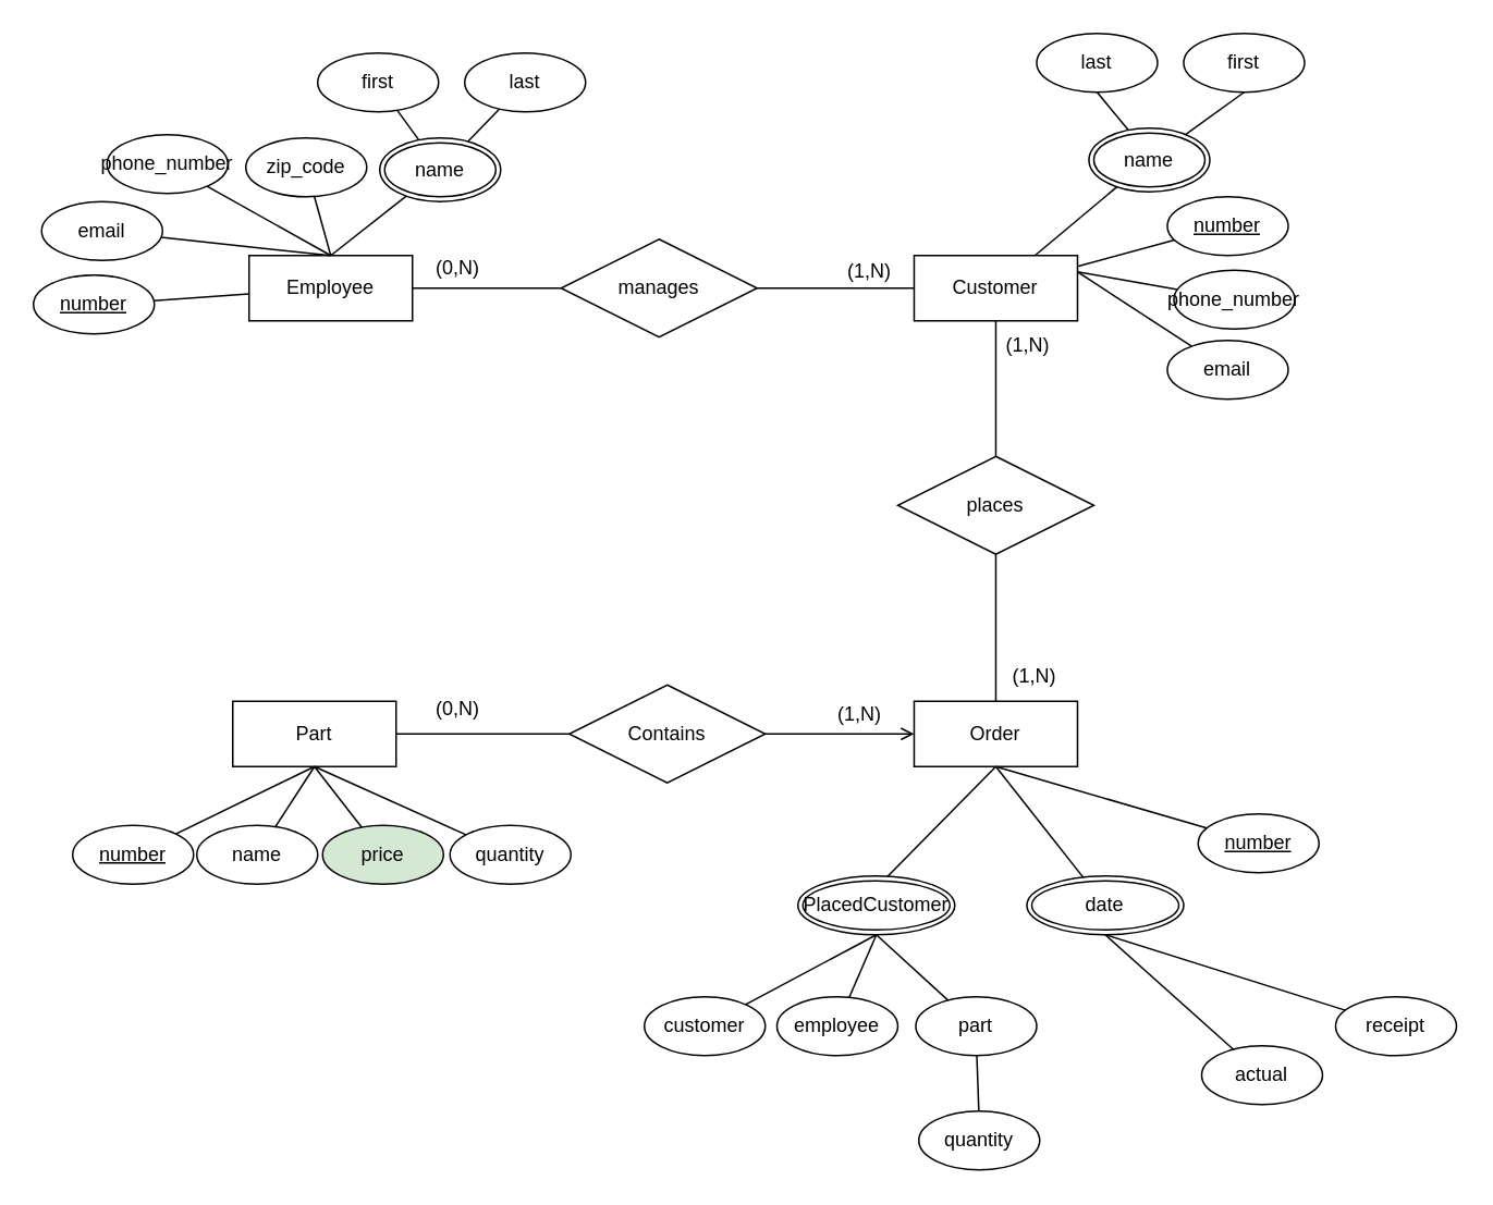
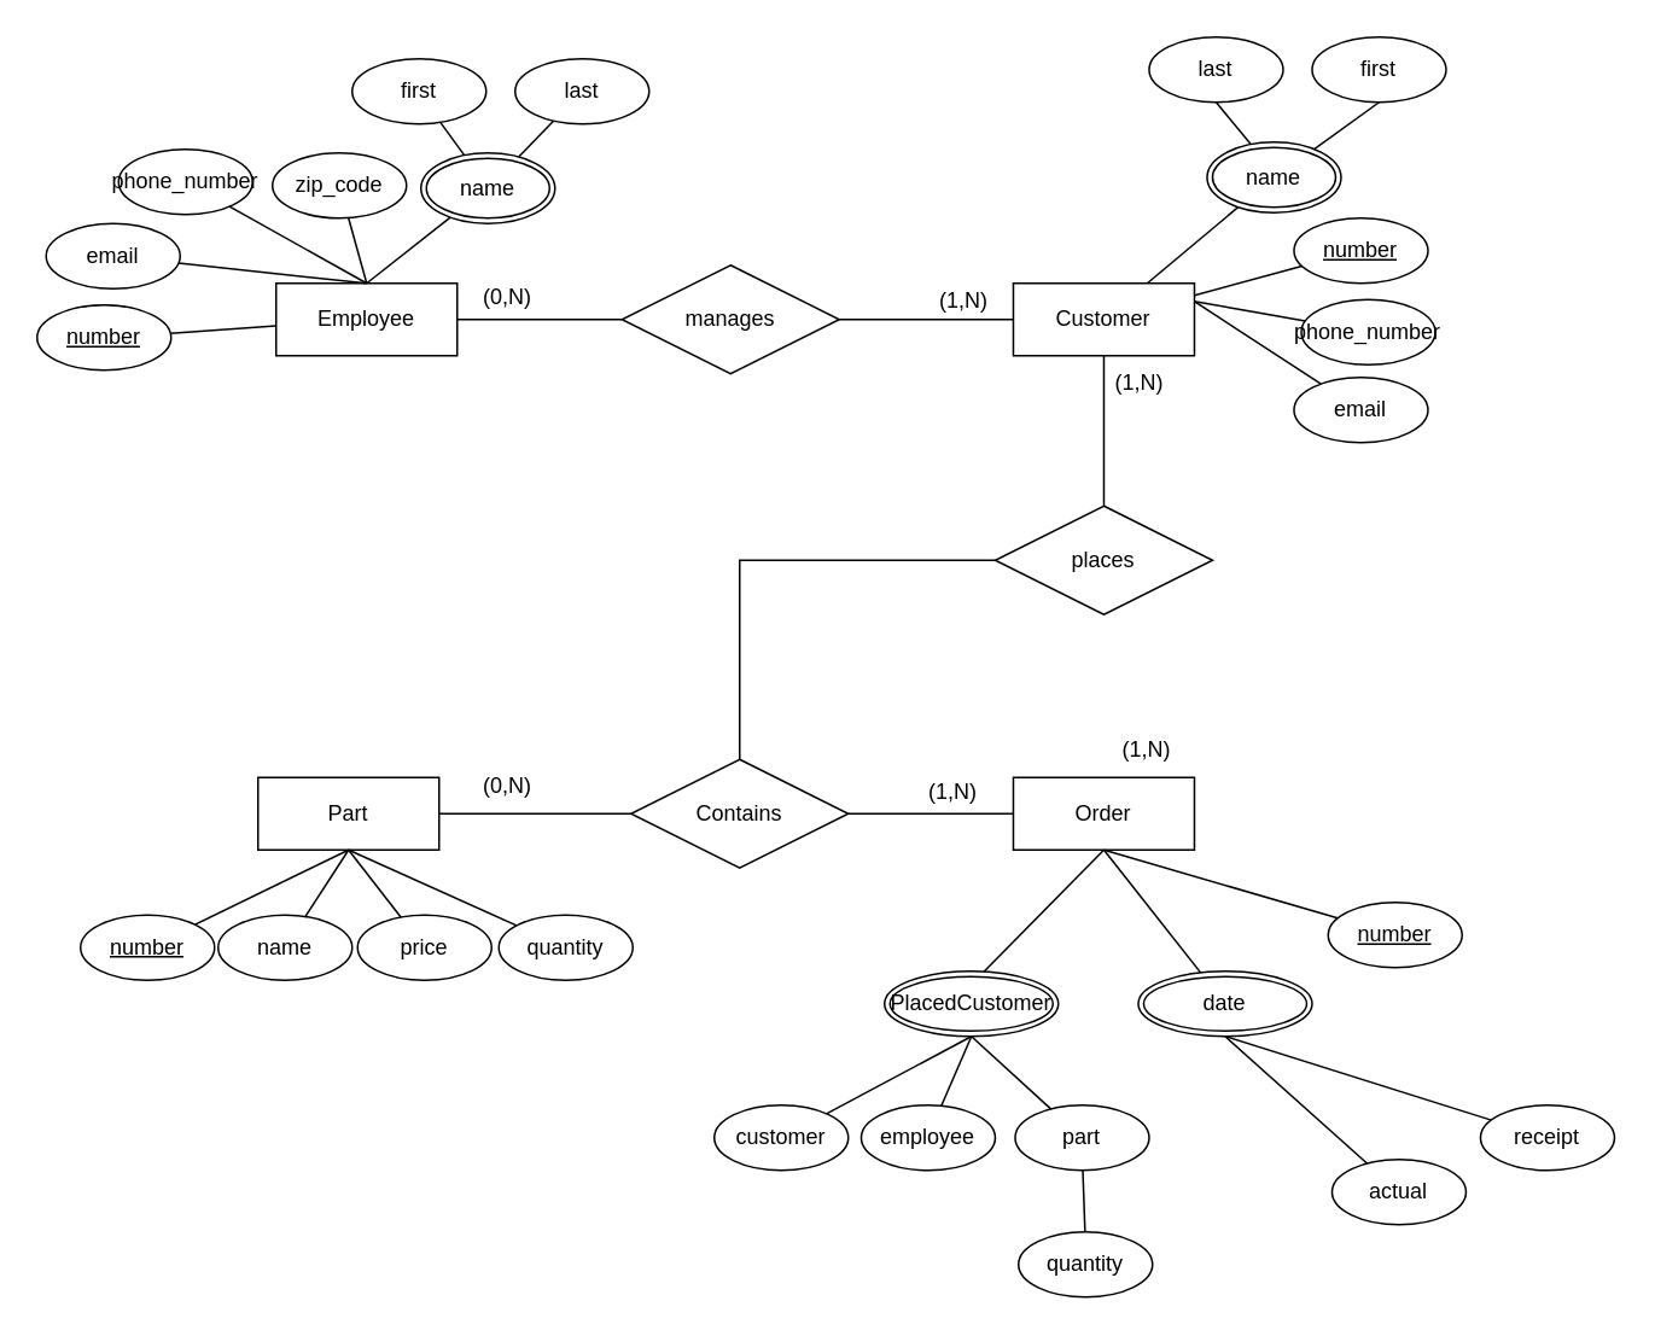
  <mxCell id="0" />
  <mxCell id="1" parent="0" />
  <mxCell id="2" style="edgeStyle=orthogonalEdgeStyle;rounded=0;orthogonalLoop=1;jettySize=auto;html=1;endArrow=none;endFill=0;" edge="1" parent="1" source="3" target="63"><mxGeometry relative="1" as="geometry" /></mxCell>
  <mxCell id="3" value="Employee" style="whiteSpace=wrap;html=1;align=center;" parent="1" vertex="1"><mxGeometry x="152" y="156" width="100" height="40" as="geometry" /></mxCell>
  <mxCell id="4" style="rounded=0;orthogonalLoop=1;jettySize=auto;html=1;entryX=0.5;entryY=0;entryDx=0;entryDy=0;endArrow=none;endFill=0;" parent="1" source="5" target="3" edge="1"><mxGeometry relative="1" as="geometry" /></mxCell>
  <mxCell id="5" value="zip_code" style="ellipse;whiteSpace=wrap;html=1;align=center;" parent="1" vertex="1"><mxGeometry x="150" y="84" width="74" height="36" as="geometry" /></mxCell>
  <mxCell id="6" style="rounded=0;orthogonalLoop=1;jettySize=auto;html=1;endArrow=none;endFill=0;entryX=0.5;entryY=0;entryDx=0;entryDy=0;" parent="1" source="7" target="3" edge="1"><mxGeometry relative="1" as="geometry" /></mxCell>
  <mxCell id="7" value="phone_number" style="ellipse;whiteSpace=wrap;html=1;align=center;" parent="1" vertex="1"><mxGeometry x="65" y="82" width="74" height="36" as="geometry" /></mxCell>
  <mxCell id="8" style="rounded=0;orthogonalLoop=1;jettySize=auto;html=1;endArrow=none;endFill=0;" parent="1" source="9" target="3" edge="1"><mxGeometry relative="1" as="geometry" /></mxCell>
  <mxCell id="9" value="&lt;u&gt;number&lt;/u&gt;" style="ellipse;whiteSpace=wrap;html=1;align=center;" parent="1" vertex="1"><mxGeometry x="20" y="168" width="74" height="36" as="geometry" /></mxCell>
  <mxCell id="10" style="rounded=0;orthogonalLoop=1;jettySize=auto;html=1;endArrow=none;endFill=0;" parent="1" source="11" target="17" edge="1"><mxGeometry relative="1" as="geometry" /></mxCell>
  <mxCell id="11" value="last" style="ellipse;whiteSpace=wrap;html=1;align=center;" parent="1" vertex="1"><mxGeometry x="284" y="32" width="74" height="36" as="geometry" /></mxCell>
  <mxCell id="12" style="rounded=0;orthogonalLoop=1;jettySize=auto;html=1;endArrow=none;endFill=0;" parent="1" source="13" target="17" edge="1"><mxGeometry relative="1" as="geometry" /></mxCell>
  <mxCell id="13" value="first" style="ellipse;whiteSpace=wrap;html=1;align=center;" parent="1" vertex="1"><mxGeometry x="194" y="32" width="74" height="36" as="geometry" /></mxCell>
  <mxCell id="14" style="rounded=0;orthogonalLoop=1;jettySize=auto;html=1;entryX=0.5;entryY=0;entryDx=0;entryDy=0;endArrow=none;endFill=0;" parent="1" source="15" target="3" edge="1"><mxGeometry relative="1" as="geometry" /></mxCell>
  <mxCell id="15" value="email" style="ellipse;whiteSpace=wrap;html=1;align=center;" parent="1" vertex="1"><mxGeometry x="25" y="123" width="74" height="36" as="geometry" /></mxCell>
  <mxCell id="16" style="rounded=0;orthogonalLoop=1;jettySize=auto;html=1;endArrow=none;endFill=0;entryX=0.5;entryY=0;entryDx=0;entryDy=0;" parent="1" source="17" target="3" edge="1"><mxGeometry relative="1" as="geometry" /></mxCell>
  <mxCell id="17" value="name" style="ellipse;shape=doubleEllipse;margin=3;whiteSpace=wrap;html=1;align=center;" parent="1" vertex="1"><mxGeometry x="232" y="84" width="74" height="39" as="geometry" /></mxCell>
  <mxCell id="18" style="edgeStyle=orthogonalEdgeStyle;rounded=0;orthogonalLoop=1;jettySize=auto;html=1;endArrow=none;endFill=0;" parent="1" source="19" target="35" edge="1"><mxGeometry relative="1" as="geometry" /></mxCell>
  <mxCell id="19" value="Customer" style="whiteSpace=wrap;html=1;align=center;" parent="1" vertex="1"><mxGeometry x="559.15" y="156" width="100" height="40" as="geometry" /></mxCell>
  <mxCell id="20" style="rounded=0;orthogonalLoop=1;jettySize=auto;html=1;endArrow=none;endFill=0;exitX=0.5;exitY=1;exitDx=0;exitDy=0;" parent="1" source="25" target="23" edge="1"><mxGeometry relative="1" as="geometry"><mxPoint x="739.15" y="60" as="sourcePoint" /></mxGeometry></mxCell>
  <mxCell id="21" style="rounded=0;orthogonalLoop=1;jettySize=auto;html=1;endArrow=none;endFill=0;exitX=0.5;exitY=1;exitDx=0;exitDy=0;" parent="1" source="24" edge="1"><mxGeometry relative="1" as="geometry"><mxPoint x="672.15" y="57" as="sourcePoint" /><mxPoint x="690.15" y="79" as="targetPoint" /></mxGeometry></mxCell>
  <mxCell id="22" style="rounded=0;orthogonalLoop=1;jettySize=auto;html=1;endArrow=none;endFill=0;" parent="1" source="23" target="19" edge="1"><mxGeometry relative="1" as="geometry" /></mxCell>
  <mxCell id="23" value="name" style="ellipse;shape=doubleEllipse;margin=3;whiteSpace=wrap;html=1;align=center;" parent="1" vertex="1"><mxGeometry x="666.15" y="78" width="74" height="39" as="geometry" /></mxCell>
  <mxCell id="24" value="last" style="ellipse;whiteSpace=wrap;html=1;align=center;" parent="1" vertex="1"><mxGeometry x="634.15" y="20" width="74" height="36" as="geometry" /></mxCell>
  <mxCell id="25" value="first" style="ellipse;whiteSpace=wrap;html=1;align=center;" parent="1" vertex="1"><mxGeometry x="724.15" y="20" width="74" height="36" as="geometry" /></mxCell>
  <mxCell id="26" style="rounded=0;orthogonalLoop=1;jettySize=auto;html=1;endArrow=none;endFill=0;" parent="1" source="27" target="19" edge="1"><mxGeometry relative="1" as="geometry" /></mxCell>
  <mxCell id="27" value="&lt;u&gt;number&lt;/u&gt;" style="ellipse;whiteSpace=wrap;html=1;align=center;" parent="1" vertex="1"><mxGeometry x="714.15" y="120" width="74" height="36" as="geometry" /></mxCell>
  <mxCell id="28" style="rounded=0;orthogonalLoop=1;jettySize=auto;html=1;entryX=1;entryY=0.25;entryDx=0;entryDy=0;endArrow=none;endFill=0;" parent="1" source="29" target="19" edge="1"><mxGeometry relative="1" as="geometry" /></mxCell>
  <mxCell id="29" value="phone_number" style="ellipse;whiteSpace=wrap;html=1;align=center;" parent="1" vertex="1"><mxGeometry x="718.15" y="165" width="74" height="36" as="geometry" /></mxCell>
  <mxCell id="30" style="rounded=0;orthogonalLoop=1;jettySize=auto;html=1;entryX=1;entryY=0.25;entryDx=0;entryDy=0;endArrow=none;endFill=0;" parent="1" source="31" target="19" edge="1"><mxGeometry relative="1" as="geometry" /></mxCell>
  <mxCell id="31" value="email" style="ellipse;whiteSpace=wrap;html=1;align=center;" parent="1" vertex="1"><mxGeometry x="714.15" y="208" width="74" height="36" as="geometry" /></mxCell>
  <mxCell id="32" style="rounded=0;orthogonalLoop=1;jettySize=auto;html=1;endArrow=none;endFill=0;exitX=0.5;exitY=1;exitDx=0;exitDy=0;" parent="1" source="33" edge="1"><mxGeometry relative="1" as="geometry"><mxPoint x="542.004" y="537.146" as="targetPoint" /></mxGeometry></mxCell>
  <mxCell id="33" value="Order" style="whiteSpace=wrap;html=1;align=center;" parent="1" vertex="1"><mxGeometry x="559.15" y="429" width="100" height="40" as="geometry" /></mxCell>
- <mxCell id="34" style="edgeStyle=orthogonalEdgeStyle;rounded=0;orthogonalLoop=1;jettySize=auto;html=1;endArrow=none;endFill=0;" parent="1" source="35" target="33" edge="1"><mxGeometry relative="1" as="geometry" /></mxCell>
+ <mxCell id="34" style="edgeStyle=orthogonalEdgeStyle;rounded=0;orthogonalLoop=1;jettySize=auto;html=1;endArrow=none;endFill=0;" parent="1" source="35" target="70" edge="1"><mxGeometry relative="1" as="geometry" /></mxCell>
  <mxCell id="35" value="places" style="shape=rhombus;perimeter=rhombusPerimeter;whiteSpace=wrap;html=1;align=center;" parent="1" vertex="1"><mxGeometry x="549.15" y="279" width="120" height="60" as="geometry" /></mxCell>
  <mxCell id="36" value="PlacedCustomer" style="ellipse;shape=doubleEllipse;margin=3;whiteSpace=wrap;html=1;align=center;" parent="1" vertex="1"><mxGeometry x="488" y="536" width="96" height="36" as="geometry" /></mxCell>
  <mxCell id="37" style="rounded=0;orthogonalLoop=1;jettySize=auto;html=1;endArrow=none;endFill=0;entryX=0.5;entryY=1;entryDx=0;entryDy=0;" parent="1" source="38" target="36" edge="1"><mxGeometry relative="1" as="geometry" /></mxCell>
  <mxCell id="38" value="customer" style="ellipse;whiteSpace=wrap;html=1;align=center;" parent="1" vertex="1"><mxGeometry x="394" y="610" width="74" height="36" as="geometry" /></mxCell>
  <mxCell id="39" style="rounded=0;orthogonalLoop=1;jettySize=auto;html=1;entryX=0.5;entryY=1;entryDx=0;entryDy=0;endArrow=none;endFill=0;" parent="1" source="40" target="36" edge="1"><mxGeometry relative="1" as="geometry" /></mxCell>
  <mxCell id="40" value="employee" style="ellipse;whiteSpace=wrap;html=1;align=center;" parent="1" vertex="1"><mxGeometry x="475.15" y="610" width="74" height="36" as="geometry" /></mxCell>
  <mxCell id="41" style="rounded=0;orthogonalLoop=1;jettySize=auto;html=1;entryX=0.5;entryY=1;entryDx=0;entryDy=0;endArrow=none;endFill=0;" parent="1" source="43" target="36" edge="1"><mxGeometry relative="1" as="geometry" /></mxCell>
  <mxCell id="42" style="rounded=0;orthogonalLoop=1;jettySize=auto;html=1;endArrow=none;endFill=0;" edge="1" parent="1" source="43" target="66"><mxGeometry relative="1" as="geometry" /></mxCell>
  <mxCell id="43" value="part" style="ellipse;whiteSpace=wrap;html=1;align=center;" parent="1" vertex="1"><mxGeometry x="560.15" y="610" width="74" height="36" as="geometry" /></mxCell>
  <mxCell id="44" style="rounded=0;orthogonalLoop=1;jettySize=auto;html=1;endArrow=none;endFill=0;exitX=0.5;exitY=1;exitDx=0;exitDy=0;" parent="1" source="45" target="47" edge="1"><mxGeometry relative="1" as="geometry" /></mxCell>
  <mxCell id="45" value="date" style="ellipse;shape=doubleEllipse;margin=3;whiteSpace=wrap;html=1;align=center;" parent="1" vertex="1"><mxGeometry x="628.15" y="536" width="96" height="36" as="geometry" /></mxCell>
  <mxCell id="46" style="rounded=0;orthogonalLoop=1;jettySize=auto;html=1;entryX=0.5;entryY=1;entryDx=0;entryDy=0;endArrow=none;endFill=0;" parent="1" source="45" target="33" edge="1"><mxGeometry relative="1" as="geometry" /></mxCell>
  <mxCell id="47" value="actual" style="ellipse;whiteSpace=wrap;html=1;align=center;" parent="1" vertex="1"><mxGeometry x="735.15" y="640" width="74" height="36" as="geometry" /></mxCell>
  <mxCell id="48" style="rounded=0;orthogonalLoop=1;jettySize=auto;html=1;endArrow=none;endFill=0;entryX=0.5;entryY=1;entryDx=0;entryDy=0;" parent="1" source="49" target="45" edge="1"><mxGeometry relative="1" as="geometry" /></mxCell>
  <mxCell id="49" value="receipt" style="ellipse;whiteSpace=wrap;html=1;align=center;" parent="1" vertex="1"><mxGeometry x="817.15" y="610" width="74" height="36" as="geometry" /></mxCell>
  <mxCell id="50" style="edgeStyle=orthogonalEdgeStyle;rounded=0;orthogonalLoop=1;jettySize=auto;html=1;endArrow=none;endFill=0;" edge="1" parent="1" source="51" target="70"><mxGeometry relative="1" as="geometry" /></mxCell>
  <mxCell id="51" value="Part" style="whiteSpace=wrap;html=1;align=center;" parent="1" vertex="1"><mxGeometry x="142" y="429" width="100" height="40" as="geometry" /></mxCell>
  <mxCell id="52" style="rounded=0;orthogonalLoop=1;jettySize=auto;html=1;endArrow=none;endFill=0;entryX=0.5;entryY=1;entryDx=0;entryDy=0;" parent="1" source="53" target="51" edge="1"><mxGeometry relative="1" as="geometry" /></mxCell>
  <mxCell id="53" value="&lt;u&gt;number&lt;/u&gt;" style="ellipse;whiteSpace=wrap;html=1;align=center;" parent="1" vertex="1"><mxGeometry x="44" y="505" width="74" height="36" as="geometry" /></mxCell>
  <mxCell id="54" style="rounded=0;orthogonalLoop=1;jettySize=auto;html=1;endArrow=none;endFill=0;entryX=0.5;entryY=1;entryDx=0;entryDy=0;" parent="1" source="55" target="51" edge="1"><mxGeometry relative="1" as="geometry" /></mxCell>
  <mxCell id="55" value="quantity" style="ellipse;whiteSpace=wrap;html=1;align=center;" parent="1" vertex="1"><mxGeometry x="275" y="505" width="74" height="36" as="geometry" /></mxCell>
  <mxCell id="56" style="rounded=0;orthogonalLoop=1;jettySize=auto;html=1;entryX=0.5;entryY=1;entryDx=0;entryDy=0;endArrow=none;endFill=0;" parent="1" source="57" target="51" edge="1"><mxGeometry relative="1" as="geometry" /></mxCell>
  <mxCell id="57" value="name" style="ellipse;whiteSpace=wrap;html=1;align=center;" parent="1" vertex="1"><mxGeometry x="120" y="505" width="74" height="36" as="geometry" /></mxCell>
  <mxCell id="58" style="rounded=0;orthogonalLoop=1;jettySize=auto;html=1;entryX=0.5;entryY=1;entryDx=0;entryDy=0;endArrow=none;endFill=0;" parent="1" source="59" target="51" edge="1"><mxGeometry relative="1" as="geometry" /></mxCell>
- <mxCell id="59" value="price" style="ellipse;whiteSpace=wrap;html=1;align=center;fillColor=#d5e8d4;" parent="1" vertex="1"><mxGeometry x="197" y="505" width="74" height="36" as="geometry" /></mxCell>
+ <mxCell id="59" value="price" style="ellipse;whiteSpace=wrap;html=1;align=center;" parent="1" vertex="1"><mxGeometry x="197" y="505" width="74" height="36" as="geometry" /></mxCell>
  <mxCell id="60" style="rounded=0;orthogonalLoop=1;jettySize=auto;html=1;entryX=0.5;entryY=1;entryDx=0;entryDy=0;endArrow=none;endFill=0;" parent="1" source="61" target="33" edge="1"><mxGeometry relative="1" as="geometry" /></mxCell>
  <mxCell id="61" value="&lt;u&gt;number&lt;/u&gt;" style="ellipse;whiteSpace=wrap;html=1;align=center;" parent="1" vertex="1"><mxGeometry x="733" y="498" width="74" height="36" as="geometry" /></mxCell>
  <mxCell id="62" style="edgeStyle=orthogonalEdgeStyle;rounded=0;orthogonalLoop=1;jettySize=auto;html=1;endArrow=none;endFill=0;" edge="1" parent="1" source="63" target="19"><mxGeometry relative="1" as="geometry" /></mxCell>
  <mxCell id="63" value="manages" style="shape=rhombus;perimeter=rhombusPerimeter;whiteSpace=wrap;html=1;align=center;" vertex="1" parent="1"><mxGeometry x="343" y="146" width="120" height="60" as="geometry" /></mxCell>
  <mxCell id="64" value="(0,N)" style="text;html=1;align=center;verticalAlign=middle;whiteSpace=wrap;rounded=0;" vertex="1" parent="1"><mxGeometry x="250" y="149" width="60" height="30" as="geometry" /></mxCell>
  <mxCell id="65" value="(1,N)" style="text;html=1;align=center;verticalAlign=middle;whiteSpace=wrap;rounded=0;" vertex="1" parent="1"><mxGeometry x="502" y="151" width="60" height="30" as="geometry" /></mxCell>
  <mxCell id="66" value="quantity" style="ellipse;whiteSpace=wrap;html=1;align=center;" vertex="1" parent="1"><mxGeometry x="562" y="680" width="74" height="36" as="geometry" /></mxCell>
  <mxCell id="67" value="(1,N)" style="text;html=1;align=center;verticalAlign=middle;whiteSpace=wrap;rounded=0;" vertex="1" parent="1"><mxGeometry x="599.15" y="196" width="59.85" height="30" as="geometry" /></mxCell>
  <mxCell id="68" value="(1,N)" style="text;html=1;align=center;verticalAlign=middle;whiteSpace=wrap;rounded=0;" vertex="1" parent="1"><mxGeometry x="603.3" y="399" width="59.85" height="30" as="geometry" /></mxCell>
- <mxCell id="69" style="edgeStyle=orthogonalEdgeStyle;rounded=0;orthogonalLoop=1;jettySize=auto;html=1;entryX=0;entryY=0.5;entryDx=0;entryDy=0;endArrow=open;endFill=0;" edge="1" parent="1" source="70" target="33"><mxGeometry relative="1" as="geometry" /></mxCell>
+ <mxCell id="69" style="edgeStyle=orthogonalEdgeStyle;rounded=0;orthogonalLoop=1;jettySize=auto;html=1;entryX=0;entryY=0.5;entryDx=0;entryDy=0;endArrow=none;endFill=0;" edge="1" parent="1" source="70" target="33"><mxGeometry relative="1" as="geometry" /></mxCell>
  <mxCell id="70" value="Contains" style="shape=rhombus;perimeter=rhombusPerimeter;whiteSpace=wrap;html=1;align=center;" vertex="1" parent="1"><mxGeometry x="348" y="419" width="120" height="60" as="geometry" /></mxCell>
  <mxCell id="71" value="(1,N)" style="text;html=1;align=center;verticalAlign=middle;whiteSpace=wrap;rounded=0;" vertex="1" parent="1"><mxGeometry x="496" y="422" width="59.85" height="30" as="geometry" /></mxCell>
  <mxCell id="72" value="(0,N)" style="text;html=1;align=center;verticalAlign=middle;whiteSpace=wrap;rounded=0;" vertex="1" parent="1"><mxGeometry x="250" y="419" width="59.85" height="30" as="geometry" /></mxCell>
